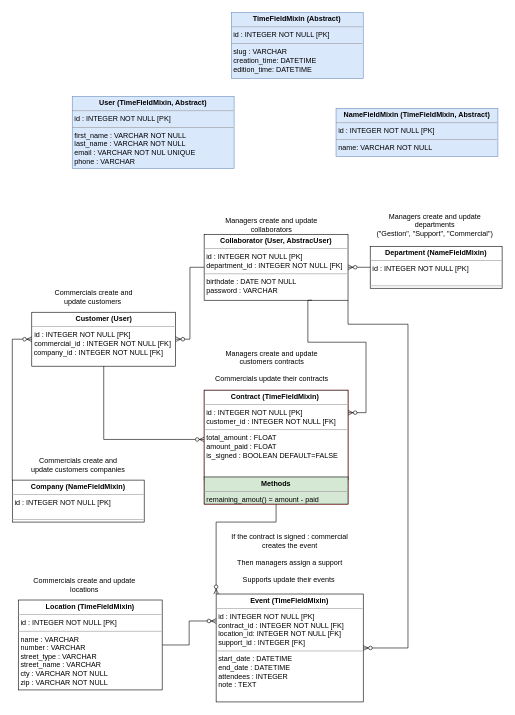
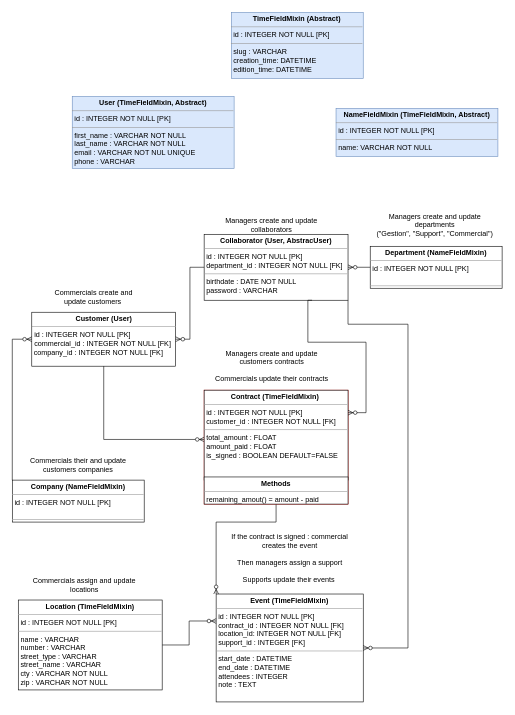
  <mxCell id="0" />
  <mxCell id="1" parent="0" />
  <mxCell id="2" value="&lt;p style=&quot;margin:0px;margin-top:4px;text-align:center;&quot;&gt;&lt;b&gt;User (TimeFieldMixin, A&lt;/b&gt;&lt;b&gt;bstract&lt;span style=&quot;background-color: initial;&quot;&gt;)&lt;/span&gt;&lt;/b&gt;&lt;/p&gt;&lt;hr size=&quot;1&quot;&gt;&lt;p style=&quot;margin:0px;margin-left:4px;&quot;&gt;id : INTEGER NOT NULL [PK]&lt;br&gt;&lt;/p&gt;&lt;hr size=&quot;1&quot;&gt;&lt;p style=&quot;margin:0px;margin-left:4px;&quot;&gt;first_name : VARCHAR NOT NULL&lt;/p&gt;&lt;p style=&quot;margin:0px;margin-left:4px;&quot;&gt;last_name : VARCHAR NOT NULL&lt;br&gt;&lt;/p&gt;&lt;p style=&quot;margin:0px;margin-left:4px;&quot;&gt;email : VARCHAR NOT NUL UNIQUE&lt;/p&gt;&lt;p style=&quot;margin:0px;margin-left:4px;&quot;&gt;phone : VARCHAR&lt;br&gt;&lt;/p&gt;&lt;p style=&quot;margin:0px;margin-left:4px;&quot;&gt;&lt;br&gt;&lt;/p&gt;&lt;p style=&quot;margin:0px;margin-left:4px;&quot;&gt;&lt;br&gt;&lt;br&gt;&lt;/p&gt;" style="verticalAlign=top;align=left;overflow=fill;fontSize=12;fontFamily=Helvetica;html=1;whiteSpace=wrap;fillColor=#dae8fc;strokeColor=#6c8ebf;" parent="1" vertex="1"><mxGeometry x="120" y="160" width="270" height="120" as="geometry" /></mxCell>
  <mxCell id="3" value="&lt;p style=&quot;margin:0px;margin-top:4px;text-align:center;&quot;&gt;&lt;b&gt;Customer (User)&lt;/b&gt;&lt;/p&gt;&lt;hr size=&quot;1&quot;&gt;&lt;p style=&quot;margin:0px;margin-left:4px;&quot;&gt;id : INTEGER NOT NULL [PK]&lt;br&gt;&lt;/p&gt;&lt;p style=&quot;margin:0px;margin-left:4px;&quot;&gt;commercial_id : INTEGER NOT NULL [FK]&lt;span data-darkreader-inline-color=&quot;&quot; data-darkreader-inline-bgcolor=&quot;&quot; style=&quot;background-color: initial; color: rgb(0, 0, 0); --darkreader-inline-bgcolor: initial; --darkreader-inline-color: #181a1b;&quot;&gt;&amp;nbsp;&lt;/span&gt;&lt;/p&gt;&amp;nbsp;company_id : INTEGER NOT NULL [FK]&lt;p style=&quot;margin:0px;margin-left:4px;&quot;&gt;&lt;br&gt;&lt;/p&gt;" style="verticalAlign=top;align=left;overflow=fill;fontSize=12;fontFamily=Helvetica;html=1;whiteSpace=wrap;" parent="1" vertex="1"><mxGeometry x="52.5" y="520" width="240" height="90" as="geometry" /></mxCell>
  <mxCell id="4" value="&lt;p style=&quot;margin:0px;margin-top:4px;text-align:center;&quot;&gt;&lt;b&gt;Collaborator (User, AbstracUser)&lt;/b&gt;&lt;/p&gt;&lt;hr size=&quot;1&quot;&gt;&lt;p style=&quot;margin:0px;margin-left:4px;&quot;&gt;id : INTEGER NOT NULL [PK]&lt;br&gt;&lt;/p&gt;&lt;p style=&quot;margin:0px;margin-left:4px;&quot;&gt;department_id : INTEGER NOT NULL [FK]&lt;br&gt;&lt;/p&gt;&lt;hr size=&quot;1&quot;&gt;&lt;p style=&quot;margin:0px;margin-left:4px;&quot;&gt;birthdate : DATE NOT NULL&lt;/p&gt;&lt;p style=&quot;margin:0px;margin-left:4px;&quot;&gt;password : VARCHAR&lt;br&gt;&lt;br&gt;&lt;/p&gt;&lt;p style=&quot;margin:0px;margin-left:4px;&quot;&gt;&lt;br&gt;&lt;/p&gt;&lt;p style=&quot;margin:0px;margin-left:4px;&quot;&gt;&lt;br&gt;&lt;/p&gt;" style="verticalAlign=top;align=left;overflow=fill;fontSize=12;fontFamily=Helvetica;html=1;whiteSpace=wrap;" parent="1" vertex="1"><mxGeometry x="340" y="390" width="240" height="110" as="geometry" /></mxCell>
  <mxCell id="5" value="" style="fontSize=12;html=1;endArrow=ERzeroToMany;endFill=1;rounded=0;entryX=0.002;entryY=0.548;entryDx=0;entryDy=0;exitX=0.5;exitY=1;exitDx=0;exitDy=0;edgeStyle=orthogonalEdgeStyle;entryPerimeter=0;" parent="1" source="3" target="16" edge="1"><mxGeometry width="100" height="100" relative="1" as="geometry"><mxPoint x="50" y="595" as="sourcePoint" /><mxPoint x="150" y="495" as="targetPoint" /></mxGeometry></mxCell>
  <mxCell id="6" value="&lt;p style=&quot;margin:0px;margin-top:4px;text-align:center;&quot;&gt;&lt;b&gt;Event (TimeFieldMixin)&lt;/b&gt;&lt;/p&gt;&lt;hr size=&quot;1&quot;&gt;&lt;p style=&quot;margin:0px;margin-left:4px;&quot;&gt;id : INTEGER NOT NULL [PK]&lt;/p&gt;&lt;p style=&quot;border-color: var(--darkreader-border--border-color); margin: 0px 0px 0px 4px; --darkreader-inline-border: var(--darkreader-border--darkreader-border--border-color);&quot; data-darkreader-inline-border=&quot;&quot;&gt;contract_id : INTEGER NOT NULL [FK]&lt;/p&gt;&lt;p style=&quot;border-color: var(--darkreader-border--border-color); margin: 0px 0px 0px 4px; --darkreader-inline-border: var(--darkreader-border--darkreader-border--border-color);&quot; data-darkreader-inline-border=&quot;&quot;&gt;location_id: INTEGER NOT NULL [FK]&lt;/p&gt;&lt;p style=&quot;border-color: var(--darkreader-border--border-color); margin: 0px 0px 0px 4px; --darkreader-inline-border: var(--darkreader-border--darkreader-border--border-color);&quot; data-darkreader-inline-border=&quot;&quot;&gt;support_id : INTEGER [FK]&lt;/p&gt;&lt;hr size=&quot;1&quot;&gt;&lt;p data-darkreader-inline-border=&quot;&quot; style=&quot;border-color: var(--darkreader-border--border-color); margin: 0px 0px 0px 4px; --darkreader-inline-border: var(--darkreader-border--darkreader-border--border-color);&quot;&gt;&lt;span data-darkreader-inline-color=&quot;&quot; data-darkreader-inline-bgcolor=&quot;&quot; style=&quot;background-color: initial; color: rgb(0, 0, 0); --darkreader-inline-bgcolor: initial; --darkreader-inline-color: #181a1b;&quot;&gt;start_date : DATETIME&lt;/span&gt;&lt;/p&gt;&lt;p data-darkreader-inline-border=&quot;&quot; style=&quot;border-color: var(--darkreader-border--border-color); margin: 0px 0px 0px 4px; --darkreader-inline-border: var(--darkreader-border--darkreader-border--border-color);&quot;&gt;&lt;span data-darkreader-inline-color=&quot;&quot; data-darkreader-inline-bgcolor=&quot;&quot; style=&quot;background-color: initial; color: rgb(0, 0, 0); --darkreader-inline-bgcolor: initial; --darkreader-inline-color: #181a1b;&quot;&gt;end_date : DATETIME&lt;br&gt;&lt;/span&gt;&lt;/p&gt;&lt;p data-darkreader-inline-border=&quot;&quot; style=&quot;border-color: var(--darkreader-border--border-color); margin: 0px 0px 0px 4px; --darkreader-inline-border: var(--darkreader-border--darkreader-border--border-color);&quot;&gt;&lt;span data-darkreader-inline-color=&quot;&quot; data-darkreader-inline-bgcolor=&quot;&quot; style=&quot;background-color: initial; color: rgb(0, 0, 0); --darkreader-inline-bgcolor: initial; --darkreader-inline-color: #181a1b;&quot;&gt;attendees : INTEGER&lt;/span&gt;&lt;/p&gt;&lt;p data-darkreader-inline-border=&quot;&quot; style=&quot;border-color: var(--darkreader-border--border-color); margin: 0px 0px 0px 4px; --darkreader-inline-border: var(--darkreader-border--darkreader-border--border-color);&quot;&gt;&lt;span data-darkreader-inline-color=&quot;&quot; data-darkreader-inline-bgcolor=&quot;&quot; style=&quot;background-color: initial; color: rgb(0, 0, 0); --darkreader-inline-bgcolor: initial; --darkreader-inline-color: #181a1b;&quot;&gt;note : TEXT&lt;/span&gt;&lt;span style=&quot;background-color: initial;&quot;&gt;&amp;nbsp;&lt;/span&gt;&lt;/p&gt;&lt;p data-darkreader-inline-border=&quot;&quot; style=&quot;border-color: var(--darkreader-border--border-color); margin: 0px 0px 0px 4px; --darkreader-inline-border: var(--darkreader-border--darkreader-border--border-color);&quot;&gt;&lt;br data-darkreader-inline-border=&quot;&quot; style=&quot;border-color: var(--darkreader-border--border-color); --darkreader-inline-border: var(--darkreader-border--darkreader-border--border-color);&quot;&gt;&lt;/p&gt;&lt;p data-darkreader-inline-border=&quot;&quot; style=&quot;border-color: var(--darkreader-border--border-color); margin: 0px 0px 0px 4px; --darkreader-inline-border: var(--darkreader-border--darkreader-border--border-color);&quot;&gt;&lt;br data-darkreader-inline-border=&quot;&quot; style=&quot;border-color: var(--darkreader-border--border-color); --darkreader-inline-border: var(--darkreader-border--darkreader-border--border-color);&quot;&gt;&lt;/p&gt;&lt;p style=&quot;margin:0px;margin-left:4px;&quot;&gt;&lt;br&gt;&lt;br&gt;&lt;/p&gt;" style="verticalAlign=top;align=left;overflow=fill;fontSize=12;fontFamily=Helvetica;html=1;whiteSpace=wrap;" parent="1" vertex="1"><mxGeometry x="360" y="990" width="245.37" height="180" as="geometry" /></mxCell>
  <mxCell id="7" value="Managers create and update customers contracts&lt;br&gt;&lt;br&gt;Commercials update their contracts" style="text;html=1;strokeColor=none;fillColor=none;align=center;verticalAlign=middle;whiteSpace=wrap;rounded=0;" parent="1" vertex="1"><mxGeometry x="353.75" y="580" width="197.5" height="60" as="geometry" /></mxCell>
  <mxCell id="8" value="If the contract is signed : commercial creates the event&lt;br&gt;&lt;br&gt;Then managers assign a support&lt;br&gt;&lt;br&gt;Supports update their events&amp;nbsp;" style="text;html=1;strokeColor=none;fillColor=none;align=center;verticalAlign=middle;whiteSpace=wrap;rounded=0;" parent="1" vertex="1"><mxGeometry x="377.69" y="880" width="210" height="100" as="geometry" /></mxCell>
  <mxCell id="9" value="" style="fontSize=12;html=1;endArrow=ERzeroToMany;endFill=1;rounded=0;entryX=1;entryY=0.5;entryDx=0;entryDy=0;exitX=0;exitY=0.5;exitDx=0;exitDy=0;edgeStyle=orthogonalEdgeStyle;" parent="1" source="4" target="3" edge="1"><mxGeometry width="100" height="100" relative="1" as="geometry"><mxPoint x="420" y="270" as="sourcePoint" /><mxPoint x="820" y="130" as="targetPoint" /></mxGeometry></mxCell>
  <mxCell id="10" value="" style="fontSize=12;html=1;endArrow=ERzeroToMany;endFill=1;rounded=0;exitX=1;exitY=1;exitDx=0;exitDy=0;edgeStyle=orthogonalEdgeStyle;entryX=1;entryY=0.5;entryDx=0;entryDy=0;" parent="1" source="4" target="6" edge="1"><mxGeometry width="100" height="100" relative="1" as="geometry"><mxPoint x="680" y="510" as="sourcePoint" /><mxPoint x="620" y="1120" as="targetPoint" /><Array as="points"><mxPoint x="580" y="540" /><mxPoint x="680" y="540" /><mxPoint x="680" y="1080" /></Array></mxGeometry></mxCell>
  <mxCell id="11" value="&lt;p style=&quot;margin:0px;margin-top:4px;text-align:center;&quot;&gt;&lt;b&gt;Company (NameFieldMixin)&lt;/b&gt;&lt;/p&gt;&lt;hr size=&quot;1&quot;&gt;&lt;p style=&quot;margin:0px;margin-left:4px;&quot;&gt;id : INTEGER NOT NULL [PK]&lt;/p&gt;&lt;p style=&quot;margin:0px;margin-left:4px;&quot;&gt;&lt;br&gt;&lt;/p&gt;&lt;hr size=&quot;1&quot;&gt;&lt;p data-darkreader-inline-border=&quot;&quot; style=&quot;border-color: var(--darkreader-border--border-color); margin: 0px 0px 0px 4px; --darkreader-inline-border: var(--darkreader-border--darkreader-border--border-color);&quot;&gt;&lt;br&gt;&lt;/p&gt;" style="verticalAlign=top;align=left;overflow=fill;fontSize=12;fontFamily=Helvetica;html=1;whiteSpace=wrap;" parent="1" vertex="1"><mxGeometry x="20" y="800" width="220" height="70" as="geometry" /></mxCell>
  <mxCell id="12" value="" style="fontSize=12;html=1;endArrow=ERzeroToMany;endFill=1;rounded=0;entryX=0;entryY=0.5;entryDx=0;entryDy=0;exitX=0;exitY=0;exitDx=0;exitDy=0;edgeStyle=orthogonalEdgeStyle;" parent="1" source="11" target="3" edge="1"><mxGeometry width="100" height="100" relative="1" as="geometry"><mxPoint x="190" y="540" as="sourcePoint" /><mxPoint x="80" y="710" as="targetPoint" /></mxGeometry></mxCell>
  <mxCell id="13" value="" style="fontSize=12;html=1;endArrow=ERzeroToMany;endFill=1;rounded=0;entryX=0;entryY=0;entryDx=0;entryDy=0;exitX=0.5;exitY=1;exitDx=0;exitDy=0;edgeStyle=orthogonalEdgeStyle;" parent="1" source="17" target="6" edge="1"><mxGeometry width="100" height="100" relative="1" as="geometry"><mxPoint x="109.48" y="680" as="sourcePoint" /><mxPoint x="159.48" y="848" as="targetPoint" /><Array as="points"><mxPoint x="460" y="870" /><mxPoint x="360" y="870" /></Array></mxGeometry></mxCell>
  <mxCell id="14" value="" style="fontSize=12;html=1;endArrow=ERzeroToMany;endFill=1;rounded=0;entryX=0;entryY=0.25;entryDx=0;entryDy=0;exitX=1;exitY=0.5;exitDx=0;exitDy=0;edgeStyle=orthogonalEdgeStyle;" parent="1" source="18" target="6" edge="1"><mxGeometry width="100" height="100" relative="1" as="geometry"><mxPoint x="390" y="1180.5" as="sourcePoint" /><mxPoint x="504.63" y="1170" as="targetPoint" /></mxGeometry></mxCell>
  <mxCell id="15" value="" style="group;strokeColor=#ff0800;fillColor=#8e251f;" parent="1" vertex="1" connectable="0"><mxGeometry x="340" y="650" width="240" height="190" as="geometry" /></mxCell>
  <mxCell id="16" value="&lt;p style=&quot;margin:0px;margin-top:4px;text-align:center;&quot;&gt;&lt;b&gt;Contract (TimeFieldMixin)&amp;nbsp;&lt;/b&gt;&lt;/p&gt;&lt;hr size=&quot;1&quot;&gt;&lt;p style=&quot;margin:0px;margin-left:4px;&quot;&gt;id : INTEGER NOT NULL [PK]&lt;/p&gt;&lt;p style=&quot;border-color: var(--darkreader-border--border-color); margin: 0px 0px 0px 4px; --darkreader-inline-border: var(--darkreader-border--darkreader-border--border-color);&quot; data-darkreader-inline-border=&quot;&quot;&gt;&lt;span style=&quot;background-color: initial;&quot;&gt;customer_id : INTEGER NOT NULL [FK]&lt;/span&gt;&lt;br&gt;&lt;/p&gt;&lt;hr size=&quot;1&quot;&gt;&lt;p data-darkreader-inline-border=&quot;&quot; style=&quot;border-color: var(--darkreader-border--border-color); margin: 0px 0px 0px 4px; --darkreader-inline-border: var(--darkreader-border--darkreader-border--border-color);&quot;&gt;&lt;span data-darkreader-inline-bgcolor=&quot;&quot; style=&quot;background-color: initial; --darkreader-inline-bgcolor: initial;&quot;&gt;total_amount : FLOAT&lt;/span&gt;&lt;/p&gt;&lt;p data-darkreader-inline-border=&quot;&quot; style=&quot;border-color: var(--darkreader-border--border-color); margin: 0px 0px 0px 4px; --darkreader-inline-border: var(--darkreader-border--darkreader-border--border-color);&quot;&gt;&lt;span data-darkreader-inline-bgcolor=&quot;&quot; style=&quot;background-color: initial; --darkreader-inline-bgcolor: initial;&quot;&gt;amount_paid : FLOAT&amp;nbsp;&lt;/span&gt;&lt;/p&gt;&lt;p data-darkreader-inline-border=&quot;&quot; style=&quot;border-color: var(--darkreader-border--border-color); margin: 0px 0px 0px 4px; --darkreader-inline-border: var(--darkreader-border--darkreader-border--border-color);&quot;&gt;&lt;span data-darkreader-inline-color=&quot;&quot; data-darkreader-inline-bgcolor=&quot;&quot; style=&quot;background-color: initial; color: rgb(0, 0, 0); --darkreader-inline-bgcolor: initial; --darkreader-inline-color: #181a1b;&quot;&gt;is_signed : BOOLEAN DEFAULT=FALSE&lt;/span&gt;&lt;/p&gt;&lt;p style=&quot;margin:0px;margin-left:4px;&quot;&gt;&lt;br&gt;&lt;/p&gt;" style="verticalAlign=top;align=left;overflow=fill;fontSize=12;fontFamily=Helvetica;html=1;whiteSpace=wrap;" parent="15" vertex="1"><mxGeometry width="240" height="150" as="geometry" /></mxCell>
- <mxCell id="17" value="&lt;p style=&quot;margin:0px;margin-top:4px;text-align:center;&quot;&gt;&lt;b&gt;Methods&lt;/b&gt;&lt;/p&gt;&lt;hr size=&quot;1&quot;&gt;&lt;p style=&quot;margin:0px;margin-left:4px;&quot;&gt;remaining_amout() = amount - paid&lt;br&gt;&lt;/p&gt;" style="verticalAlign=top;align=left;overflow=fill;fontSize=12;fontFamily=Helvetica;html=1;whiteSpace=wrap;fillColor=#d5e8d4;" parent="15" vertex="1"><mxGeometry y="144.762" width="240" height="45.238" as="geometry" /></mxCell>
+ <mxCell id="17" value="&lt;p style=&quot;margin:0px;margin-top:4px;text-align:center;&quot;&gt;&lt;b&gt;Methods&lt;/b&gt;&lt;/p&gt;&lt;hr size=&quot;1&quot;&gt;&lt;p style=&quot;margin:0px;margin-left:4px;&quot;&gt;remaining_amout() = amount - paid&lt;br&gt;&lt;/p&gt;" style="verticalAlign=top;align=left;overflow=fill;fontSize=12;fontFamily=Helvetica;html=1;whiteSpace=wrap;" parent="15" vertex="1"><mxGeometry y="144.762" width="240" height="45.238" as="geometry" /></mxCell>
  <mxCell id="18" value="&lt;p style=&quot;margin:0px;margin-top:4px;text-align:center;&quot;&gt;&lt;b&gt;Location (TimeFieldMixin)&lt;/b&gt;&lt;/p&gt;&lt;hr size=&quot;1&quot;&gt;&lt;p style=&quot;margin:0px;margin-left:4px;&quot;&gt;id : INTEGER NOT NULL [PK]&lt;/p&gt;&lt;hr size=&quot;1&quot;&gt;&lt;p data-darkreader-inline-border=&quot;&quot; style=&quot;border-color: var(--darkreader-border--border-color); margin: 0px 0px 0px 4px; --darkreader-inline-border: var(--darkreader-border--darkreader-border--border-color);&quot;&gt;&lt;span data-darkreader-inline-color=&quot;&quot; data-darkreader-inline-bgcolor=&quot;&quot; style=&quot;background-color: initial; color: rgb(0, 0, 0); --darkreader-inline-bgcolor: initial; --darkreader-inline-color: #181a1b;&quot;&gt;name : VARCHAR&lt;/span&gt;&lt;br&gt;&lt;/p&gt;&lt;p data-darkreader-inline-border=&quot;&quot; style=&quot;border-color: var(--darkreader-border--border-color); margin: 0px 0px 0px 4px; --darkreader-inline-border: var(--darkreader-border--darkreader-border--border-color);&quot;&gt;&lt;span data-darkreader-inline-color=&quot;&quot; data-darkreader-inline-bgcolor=&quot;&quot; style=&quot;background-color: initial; color: rgb(0, 0, 0); --darkreader-inline-bgcolor: initial; --darkreader-inline-color: #181a1b;&quot;&gt;number : VARCHAR&lt;/span&gt;&lt;/p&gt;&lt;p data-darkreader-inline-border=&quot;&quot; style=&quot;border-color: var(--darkreader-border--border-color); margin: 0px 0px 0px 4px; --darkreader-inline-border: var(--darkreader-border--darkreader-border--border-color);&quot;&gt;&lt;span data-darkreader-inline-color=&quot;&quot; data-darkreader-inline-bgcolor=&quot;&quot; style=&quot;background-color: initial; color: rgb(0, 0, 0); --darkreader-inline-bgcolor: initial; --darkreader-inline-color: #181a1b;&quot;&gt;street_type : VARCHAR&lt;br&gt;&lt;/span&gt;&lt;/p&gt;&lt;p data-darkreader-inline-border=&quot;&quot; style=&quot;border-color: var(--darkreader-border--border-color); margin: 0px 0px 0px 4px; --darkreader-inline-border: var(--darkreader-border--darkreader-border--border-color);&quot;&gt;&lt;span data-darkreader-inline-color=&quot;&quot; data-darkreader-inline-bgcolor=&quot;&quot; style=&quot;background-color: initial; color: rgb(0, 0, 0); --darkreader-inline-bgcolor: initial; --darkreader-inline-color: #181a1b;&quot;&gt;street_name : VARCHAR&lt;br&gt;&lt;/span&gt;&lt;/p&gt;&lt;p data-darkreader-inline-border=&quot;&quot; style=&quot;border-color: var(--darkreader-border--border-color); margin: 0px 0px 0px 4px; --darkreader-inline-border: var(--darkreader-border--darkreader-border--border-color);&quot;&gt;cty : VARCHAR NOT NULL&lt;/p&gt;&lt;p data-darkreader-inline-border=&quot;&quot; style=&quot;border-color: var(--darkreader-border--border-color); margin: 0px 0px 0px 4px; --darkreader-inline-border: var(--darkreader-border--darkreader-border--border-color);&quot;&gt;zip :&amp;nbsp;VARCHAR&amp;nbsp;&lt;span style=&quot;background-color: initial;&quot;&gt;NOT NULL&lt;/span&gt;&lt;br&gt;&lt;/p&gt;&lt;p data-darkreader-inline-border=&quot;&quot; style=&quot;border-color: var(--darkreader-border--border-color); margin: 0px 0px 0px 4px; --darkreader-inline-border: var(--darkreader-border--darkreader-border--border-color);&quot;&gt;&lt;br&gt;&lt;/p&gt;&lt;p data-darkreader-inline-border=&quot;&quot; style=&quot;border-color: var(--darkreader-border--border-color); margin: 0px 0px 0px 4px; --darkreader-inline-border: var(--darkreader-border--darkreader-border--border-color);&quot;&gt;&lt;br data-darkreader-inline-border=&quot;&quot; style=&quot;border-color: var(--darkreader-border--border-color); --darkreader-inline-border: var(--darkreader-border--darkreader-border--border-color);&quot;&gt;&lt;/p&gt;&lt;p style=&quot;margin:0px;margin-left:4px;&quot;&gt;&lt;br&gt;&lt;br&gt;&lt;/p&gt;" style="verticalAlign=top;align=left;overflow=fill;fontSize=12;fontFamily=Helvetica;html=1;whiteSpace=wrap;" parent="1" vertex="1"><mxGeometry x="30" y="1000" width="240" height="150" as="geometry" /></mxCell>
- <mxCell id="19" value="Commercials create and update customers companies" style="text;html=1;strokeColor=none;fillColor=none;align=center;verticalAlign=middle;whiteSpace=wrap;rounded=0;" parent="1" vertex="1"><mxGeometry x="46.16" y="760" width="167.68" height="30" as="geometry" /></mxCell>
- <mxCell id="20" value="Commercials create and update locations" style="text;html=1;strokeColor=none;fillColor=none;align=center;verticalAlign=middle;whiteSpace=wrap;rounded=0;" parent="1" vertex="1"><mxGeometry x="52.5" y="960" width="175" height="30" as="geometry" /></mxCell>
+ <mxCell id="19" value="Commercials their and update customers companies" style="text;html=1;strokeColor=none;fillColor=none;align=center;verticalAlign=middle;whiteSpace=wrap;rounded=0;" parent="1" vertex="1"><mxGeometry x="46.16" y="760" width="167.68" height="30" as="geometry" /></mxCell>
+ <mxCell id="20" value="Commercials assign and update locations" style="text;html=1;strokeColor=none;fillColor=none;align=center;verticalAlign=middle;whiteSpace=wrap;rounded=0;" parent="1" vertex="1"><mxGeometry x="52.5" y="960" width="175" height="30" as="geometry" /></mxCell>
  <mxCell id="21" value="&lt;p style=&quot;margin:0px;margin-top:4px;text-align:center;&quot;&gt;&lt;b&gt;TimeFieldMixin (Abstract&lt;span style=&quot;background-color: initial;&quot;&gt;)&lt;/span&gt;&lt;/b&gt;&lt;/p&gt;&lt;hr size=&quot;1&quot;&gt;&lt;p style=&quot;margin:0px;margin-left:4px;&quot;&gt;id : INTEGER NOT NULL [PK]&lt;br&gt;&lt;/p&gt;&lt;hr size=&quot;1&quot;&gt;&lt;p style=&quot;margin:0px;margin-left:4px;&quot;&gt;slug : VARCHAR&lt;/p&gt;&lt;p style=&quot;margin:0px;margin-left:4px;&quot;&gt;creation_time: DATETIME&lt;br&gt;&lt;/p&gt;&lt;p style=&quot;margin:0px;margin-left:4px;&quot;&gt;edition_time: DATETIME&lt;br&gt;&lt;/p&gt;&lt;p style=&quot;margin:0px;margin-left:4px;&quot;&gt;&lt;br&gt;&lt;/p&gt;&lt;p style=&quot;margin:0px;margin-left:4px;&quot;&gt;&lt;br&gt;&lt;/p&gt;&lt;p style=&quot;margin:0px;margin-left:4px;&quot;&gt;&lt;br&gt;&lt;br&gt;&lt;/p&gt;" style="verticalAlign=top;align=left;overflow=fill;fontSize=12;fontFamily=Helvetica;html=1;whiteSpace=wrap;fillColor=#dae8fc;strokeColor=#6c8ebf;" vertex="1" parent="1"><mxGeometry x="385.37" y="20" width="220" height="110" as="geometry" /></mxCell>
  <mxCell id="22" value="&lt;p style=&quot;margin:0px;margin-top:4px;text-align:center;&quot;&gt;&lt;b&gt;NameFieldMixin (TimeFieldMixin, Abstract&lt;span style=&quot;background-color: initial;&quot;&gt;)&lt;/span&gt;&lt;/b&gt;&lt;/p&gt;&lt;hr size=&quot;1&quot;&gt;&lt;p style=&quot;margin:0px;margin-left:4px;&quot;&gt;id : INTEGER NOT NULL [PK]&lt;br&gt;&lt;/p&gt;&lt;hr size=&quot;1&quot;&gt;&lt;p style=&quot;margin:0px;margin-left:4px;&quot;&gt;name: VARCHAR NOT NULL&lt;/p&gt;&lt;p style=&quot;margin:0px;margin-left:4px;&quot;&gt;&lt;br&gt;&lt;/p&gt;&lt;p style=&quot;margin:0px;margin-left:4px;&quot;&gt;&lt;br&gt;&lt;/p&gt;&lt;p style=&quot;margin:0px;margin-left:4px;&quot;&gt;&lt;br&gt;&lt;/p&gt;&lt;p style=&quot;margin:0px;margin-left:4px;&quot;&gt;&lt;br&gt;&lt;br&gt;&lt;/p&gt;" style="verticalAlign=top;align=left;overflow=fill;fontSize=12;fontFamily=Helvetica;html=1;whiteSpace=wrap;fillColor=#dae8fc;strokeColor=#6c8ebf;" vertex="1" parent="1"><mxGeometry x="560" y="180" width="270" height="80" as="geometry" /></mxCell>
  <mxCell id="23" value="Commercials create and update customers&amp;nbsp;" style="text;html=1;strokeColor=none;fillColor=none;align=center;verticalAlign=middle;whiteSpace=wrap;rounded=0;" vertex="1" parent="1"><mxGeometry x="72.32" y="480" width="167.68" height="30" as="geometry" /></mxCell>
  <mxCell id="24" value="&lt;p style=&quot;margin:0px;margin-top:4px;text-align:center;&quot;&gt;&lt;b&gt;Department (NameFieldMixin)&lt;/b&gt;&lt;/p&gt;&lt;hr size=&quot;1&quot;&gt;&lt;p style=&quot;margin:0px;margin-left:4px;&quot;&gt;id : INTEGER NOT NULL [PK]&lt;/p&gt;&lt;p style=&quot;margin:0px;margin-left:4px;&quot;&gt;&lt;br&gt;&lt;/p&gt;&lt;hr size=&quot;1&quot;&gt;&lt;p data-darkreader-inline-border=&quot;&quot; style=&quot;border-color: var(--darkreader-border--border-color); margin: 0px 0px 0px 4px; --darkreader-inline-border: var(--darkreader-border--darkreader-border--border-color);&quot;&gt;&lt;br&gt;&lt;/p&gt;" style="verticalAlign=top;align=left;overflow=fill;fontSize=12;fontFamily=Helvetica;html=1;whiteSpace=wrap;" vertex="1" parent="1"><mxGeometry x="617" y="410" width="220" height="70" as="geometry" /></mxCell>
  <mxCell id="25" value="Managers create and update collaborators" style="text;html=1;strokeColor=none;fillColor=none;align=center;verticalAlign=middle;whiteSpace=wrap;rounded=0;" vertex="1" parent="1"><mxGeometry x="365" y="360" width="175" height="30" as="geometry" /></mxCell>
  <mxCell id="26" value="Managers create and update departments&lt;br&gt;(&quot;Gestion&quot;, &quot;Support&quot;, &quot;Commercial&quot;)" style="text;html=1;strokeColor=none;fillColor=none;align=center;verticalAlign=middle;whiteSpace=wrap;rounded=0;" vertex="1" parent="1"><mxGeometry x="620" y="345" width="210" height="60" as="geometry" /></mxCell>
  <mxCell id="27" value="" style="fontSize=12;html=1;endArrow=ERzeroToMany;endFill=1;rounded=0;entryX=1;entryY=0.5;entryDx=0;entryDy=0;exitX=0;exitY=0.5;exitDx=0;exitDy=0;" edge="1" parent="1" source="24" target="4"><mxGeometry width="100" height="100" relative="1" as="geometry"><mxPoint x="680" y="510" as="sourcePoint" /><mxPoint x="640" y="630" as="targetPoint" /></mxGeometry></mxCell>
  <mxCell id="28" value="" style="fontSize=12;html=1;endArrow=ERzeroToMany;endFill=1;rounded=0;entryX=1;entryY=0.25;entryDx=0;entryDy=0;edgeStyle=orthogonalEdgeStyle;exitX=0.75;exitY=1;exitDx=0;exitDy=0;" edge="1" parent="1" source="4" target="16"><mxGeometry width="100" height="100" relative="1" as="geometry"><mxPoint x="620" y="520" as="sourcePoint" /><mxPoint x="630" y="900" as="targetPoint" /><Array as="points"><mxPoint x="513" y="570" /><mxPoint x="610" y="570" /><mxPoint x="610" y="688" /></Array></mxGeometry></mxCell>
